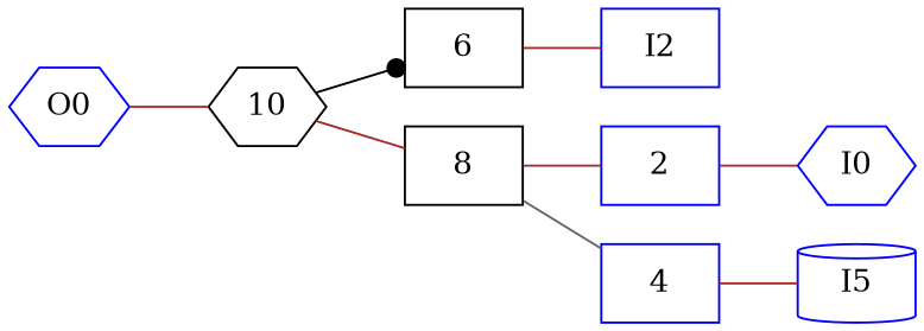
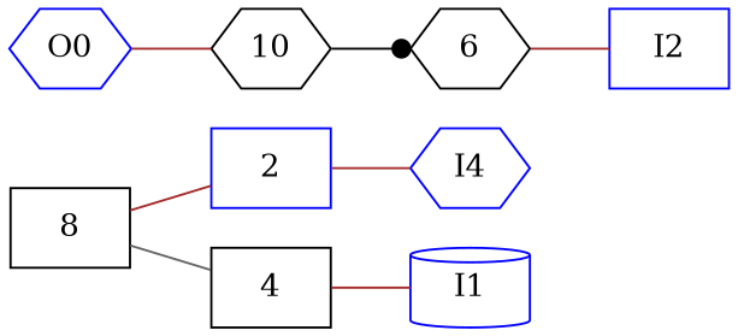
  digraph {
    rankdir=LR
    node [color=blue shape=box]
    edge [arrowhead=none color=brown]
    2
-   I0 [shape=hexagon]
-   I1 [shape=cylinder label=I5]
-   4
-   6 [color=""]
+   I0 [shape=hexagon label=I4]
+   I1 [shape=cylinder]
+   4 [color=""]
+   6 [shape=hexagon color=""]
    I2
    8 [color=""]
    10 [shape=hexagon color=""]
    O0 [shape=hexagon]
    2 -> I0
    4 -> I1
    6 -> I2
    8 -> 2
    8 -> 4 [color=gray40]
    10 -> 6 [arrowhead=dot color=black]
-   10 -> 8
    O0 -> 10
  }
